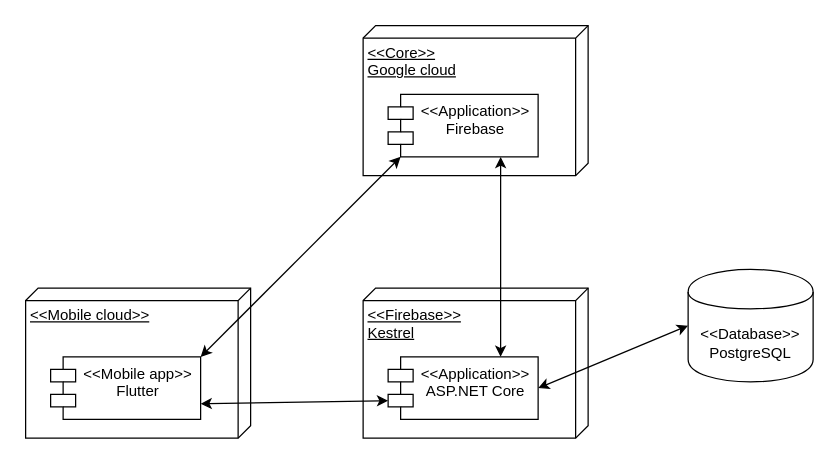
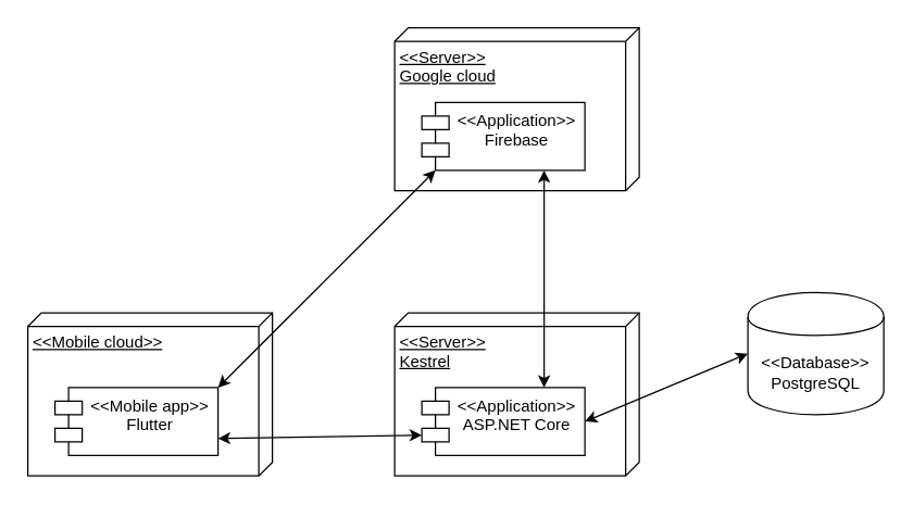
  <mxCell id="0" />
  <mxCell id="1" parent="0" />
  <mxCell id="2" value="&amp;lt;&amp;lt;Mobile cloud&amp;gt;&amp;gt;" style="verticalAlign=top;align=left;spacingTop=8;spacingLeft=2;spacingRight=12;shape=cube;size=10;direction=south;fontStyle=4;html=1;" vertex="1" parent="1"><mxGeometry x="20" y="230" width="180" height="120" as="geometry" /></mxCell>
  <mxCell id="3" value="&lt;&lt;Mobile app&gt;&gt;&#10;Flutter" style="shape=module;align=left;spacingLeft=20;align=center;verticalAlign=top;" vertex="1" parent="1"><mxGeometry x="40" y="285" width="120" height="50" as="geometry" /></mxCell>
- <mxCell id="4" value="&amp;lt;&amp;lt;Firebase&amp;gt;&amp;gt;&lt;br&gt;Kestrel" style="verticalAlign=top;align=left;spacingTop=8;spacingLeft=2;spacingRight=12;shape=cube;size=10;direction=south;fontStyle=4;html=1;" vertex="1" parent="1"><mxGeometry x="290" y="230" width="180" height="120" as="geometry" /></mxCell>
+ <mxCell id="4" value="&amp;lt;&amp;lt;Server&amp;gt;&amp;gt;&lt;br&gt;Kestrel" style="verticalAlign=top;align=left;spacingTop=8;spacingLeft=2;spacingRight=12;shape=cube;size=10;direction=south;fontStyle=4;html=1;" vertex="1" parent="1"><mxGeometry x="290" y="230" width="180" height="120" as="geometry" /></mxCell>
  <mxCell id="5" value="&lt;&lt;Application&gt;&gt;&#10;ASP.NET Core" style="shape=module;align=left;spacingLeft=20;align=center;verticalAlign=top;" vertex="1" parent="1"><mxGeometry x="310" y="285" width="120" height="50" as="geometry" /></mxCell>
  <mxCell id="6" value="&amp;lt;&amp;lt;Database&amp;gt;&amp;gt;&lt;br&gt;PostgreSQL" style="shape=cylinder;whiteSpace=wrap;html=1;boundedLbl=1;backgroundOutline=1;" vertex="1" parent="1"><mxGeometry x="550" y="215" width="100" height="90" as="geometry" /></mxCell>
- <mxCell id="7" value="&amp;lt;&amp;lt;Core&amp;gt;&amp;gt;&lt;br&gt;Google cloud" style="verticalAlign=top;align=left;spacingTop=8;spacingLeft=2;spacingRight=12;shape=cube;size=10;direction=south;fontStyle=4;html=1;" vertex="1" parent="1"><mxGeometry x="290" y="20" width="180" height="120" as="geometry" /></mxCell>
+ <mxCell id="7" value="&amp;lt;&amp;lt;Server&amp;gt;&amp;gt;&lt;br&gt;Google cloud" style="verticalAlign=top;align=left;spacingTop=8;spacingLeft=2;spacingRight=12;shape=cube;size=10;direction=south;fontStyle=4;html=1;" vertex="1" parent="1"><mxGeometry x="290" y="20" width="180" height="120" as="geometry" /></mxCell>
  <mxCell id="8" value="&lt;&lt;Application&gt;&gt;&#10;Firebase" style="shape=module;align=left;spacingLeft=20;align=center;verticalAlign=top;" vertex="1" parent="1"><mxGeometry x="310" y="75" width="120" height="50" as="geometry" /></mxCell>
  <mxCell id="9" value="" style="endArrow=classic;startArrow=classic;html=1;exitX=1;exitY=0;exitDx=0;exitDy=0;entryX=0;entryY=1;entryDx=10;entryDy=0;entryPerimeter=0;" edge="1" parent="1" source="3" target="8"><mxGeometry width="50" height="50" relative="1" as="geometry"><mxPoint x="220" y="230" as="sourcePoint" /><mxPoint x="270" y="180" as="targetPoint" /></mxGeometry></mxCell>
  <mxCell id="10" value="" style="endArrow=classic;startArrow=classic;html=1;exitX=1;exitY=0.75;exitDx=0;exitDy=0;entryX=0;entryY=0;entryDx=0;entryDy=35;entryPerimeter=0;" edge="1" parent="1" source="3" target="5"><mxGeometry width="50" height="50" relative="1" as="geometry"><mxPoint x="200" y="370" as="sourcePoint" /><mxPoint x="250" y="320" as="targetPoint" /></mxGeometry></mxCell>
  <mxCell id="11" value="" style="endArrow=classic;startArrow=classic;html=1;exitX=1;exitY=0.5;exitDx=0;exitDy=0;entryX=0;entryY=0.5;entryDx=0;entryDy=0;" edge="1" parent="1" source="5" target="6"><mxGeometry width="50" height="50" relative="1" as="geometry"><mxPoint x="450" y="370" as="sourcePoint" /><mxPoint x="500" y="320" as="targetPoint" /></mxGeometry></mxCell>
  <mxCell id="12" value="" style="endArrow=classic;startArrow=classic;html=1;exitX=0.75;exitY=0;exitDx=0;exitDy=0;entryX=0.75;entryY=1;entryDx=0;entryDy=0;" edge="1" parent="1" source="5" target="8"><mxGeometry width="50" height="50" relative="1" as="geometry"><mxPoint x="390" y="300" as="sourcePoint" /><mxPoint x="440" y="250" as="targetPoint" /></mxGeometry></mxCell>
